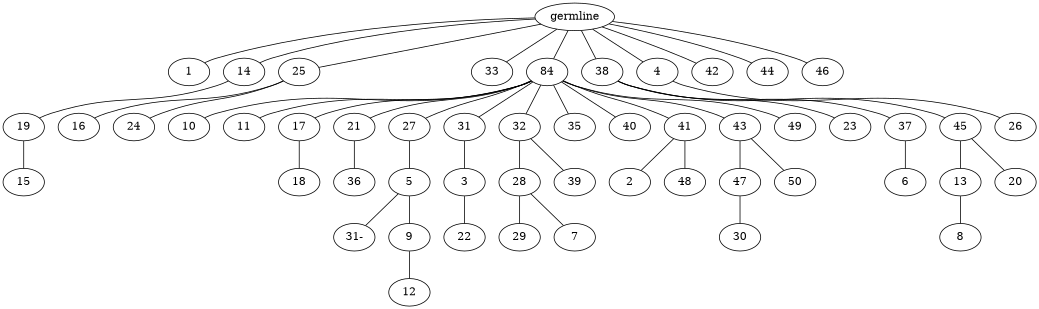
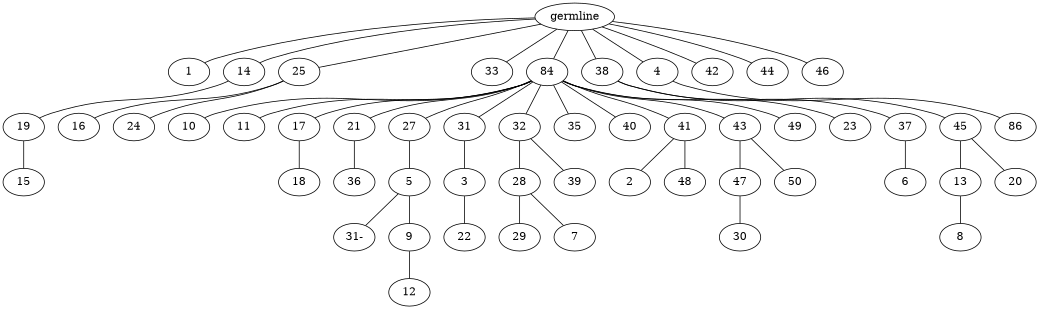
  graph {
    n1 [label=germline]
    n2 [label=1]
    n3 [label=14]
    n4 [label=25]
    n5 [label=33]
    n6 [label=84]
    n7 [label=38]
    n8 [label=4]
    n9 [label=42]
    n10 [label=44]
    n11 [label=46]
    n12 [label=19]
    n13 [label=16]
    n14 [label=24]
    n15 [label=10]
    n16 [label=11]
    n17 [label=17]
    n18 [label=21]
    n19 [label=23]
    n20 [label=27]
    n21 [label=31]
    n22 [label=32]
    n23 [label=35]
    n24 [label=40]
    n25 [label=41]
    n26 [label=43]
    n27 [label=49]
    n28 [label=37]
    n29 [label=45]
-   n30 [label=26]
+   n30 [label=86]
    n31 [label=15]
    n32 [label=18]
    n33 [label=36]
    n34 [label=5]
    n35 [label=3]
    n36 [label=28]
    n37 [label=39]
    n38 [label=2]
    n39 [label=48]
    n40 [label=47]
    n41 [label=50]
    n42 [label="31-"]
    n43 [label=9]
    n44 [label=12]
    n45 [label=29]
    n46 [label=7]
    n47 [label=22]
    n48 [label=30]
    n49 [label=6]
    n50 [label=13]
    n51 [label=20]
    n52 [label=8]
    n1 -- n2
    n1 -- n3
    n1 -- n4
    n1 -- n5
    n1 -- n6
    n1 -- n7
    n1 -- n8
    n1 -- n9
    n1 -- n10
    n1 -- n11
    n3 -- n12
    n4 -- n13
    n4 -- n14
    n6 -- n15
    n6 -- n16
    n6 -- n17
    n6 -- n18
-   n7 -- n19
+   n6 -- n19
    n6 -- n20
    n6 -- n21
    n6 -- n22
    n6 -- n23
    n6 -- n24
    n6 -- n25
    n6 -- n26
    n6 -- n27
    n7 -- n28
    n7 -- n29
    n8 -- n30
    n12 -- n31
    n17 -- n32
    n18 -- n33
    n20 -- n34
    n21 -- n35
    n22 -- n36
    n22 -- n37
    n25 -- n38
    n25 -- n39
    n26 -- n40
    n26 -- n41
    n28 -- n49
    n29 -- n50
    n29 -- n51
    n34 -- n42
    n34 -- n43
    n35 -- n47
    n36 -- n45
    n36 -- n46
    n40 -- n48
    n43 -- n44
    n50 -- n52
  }
